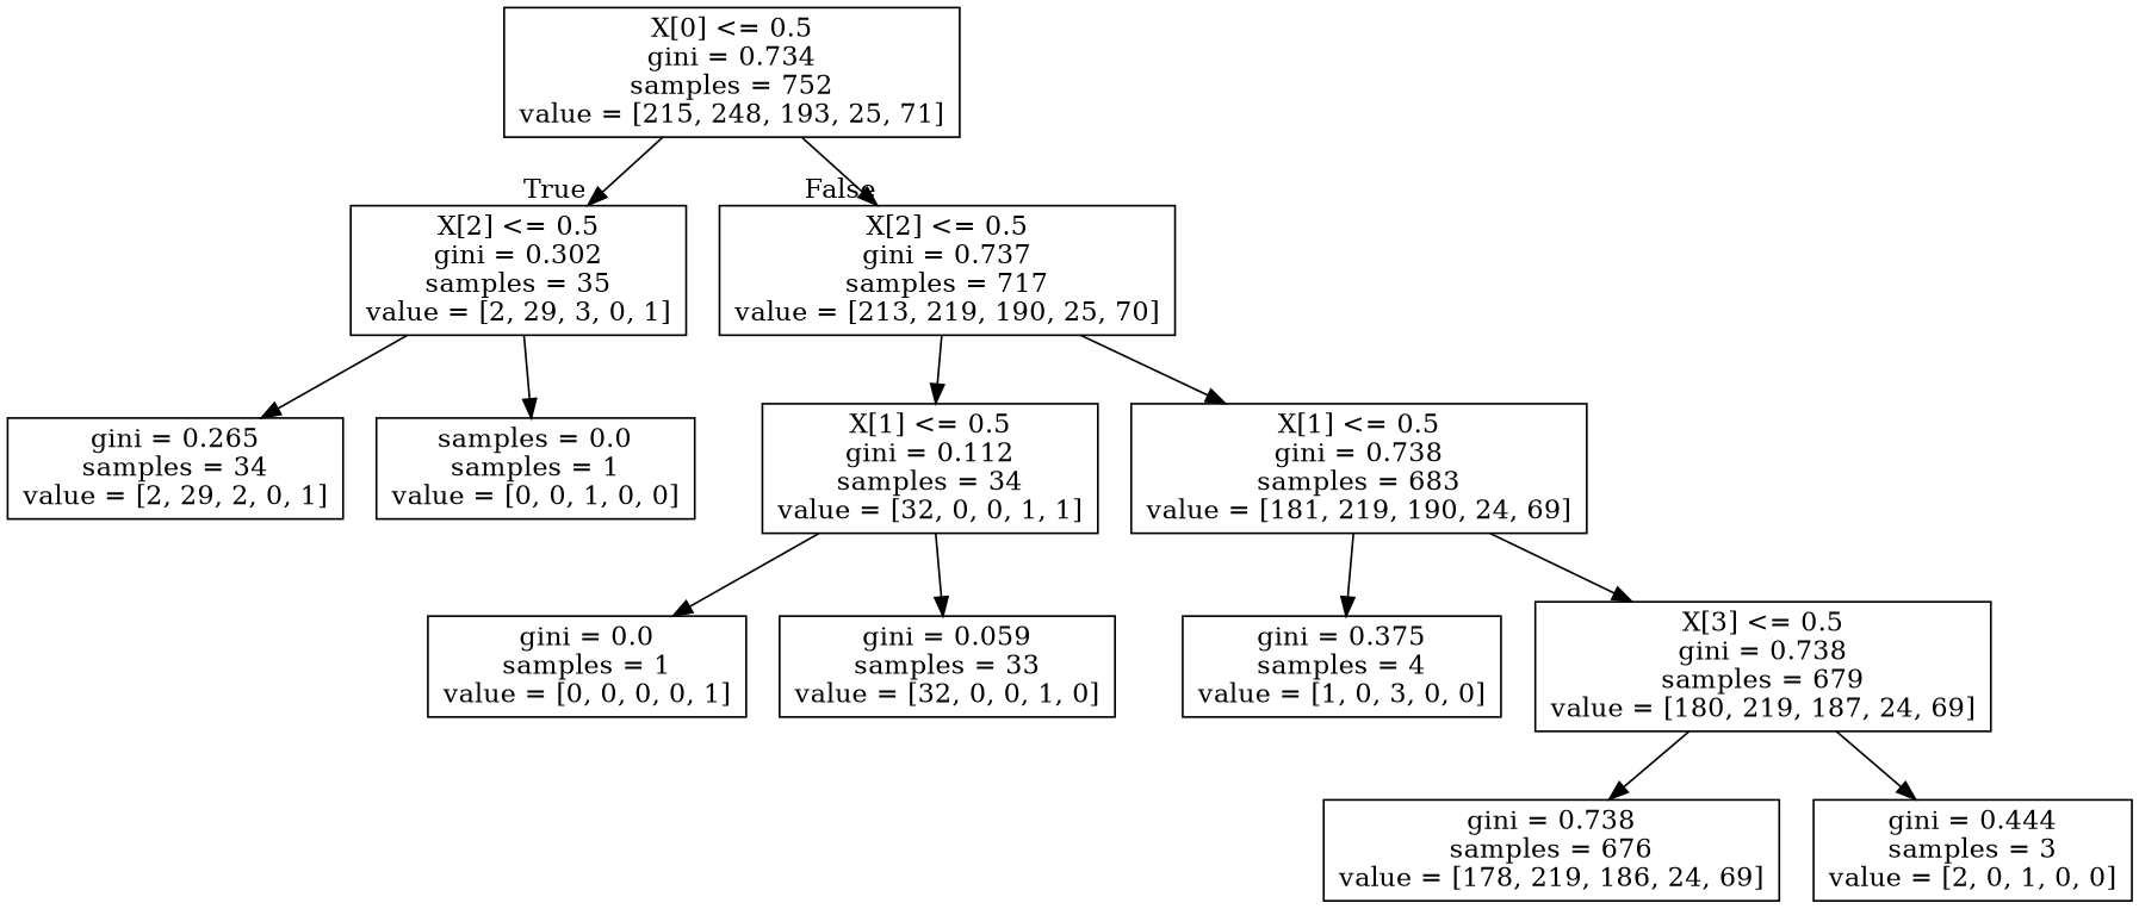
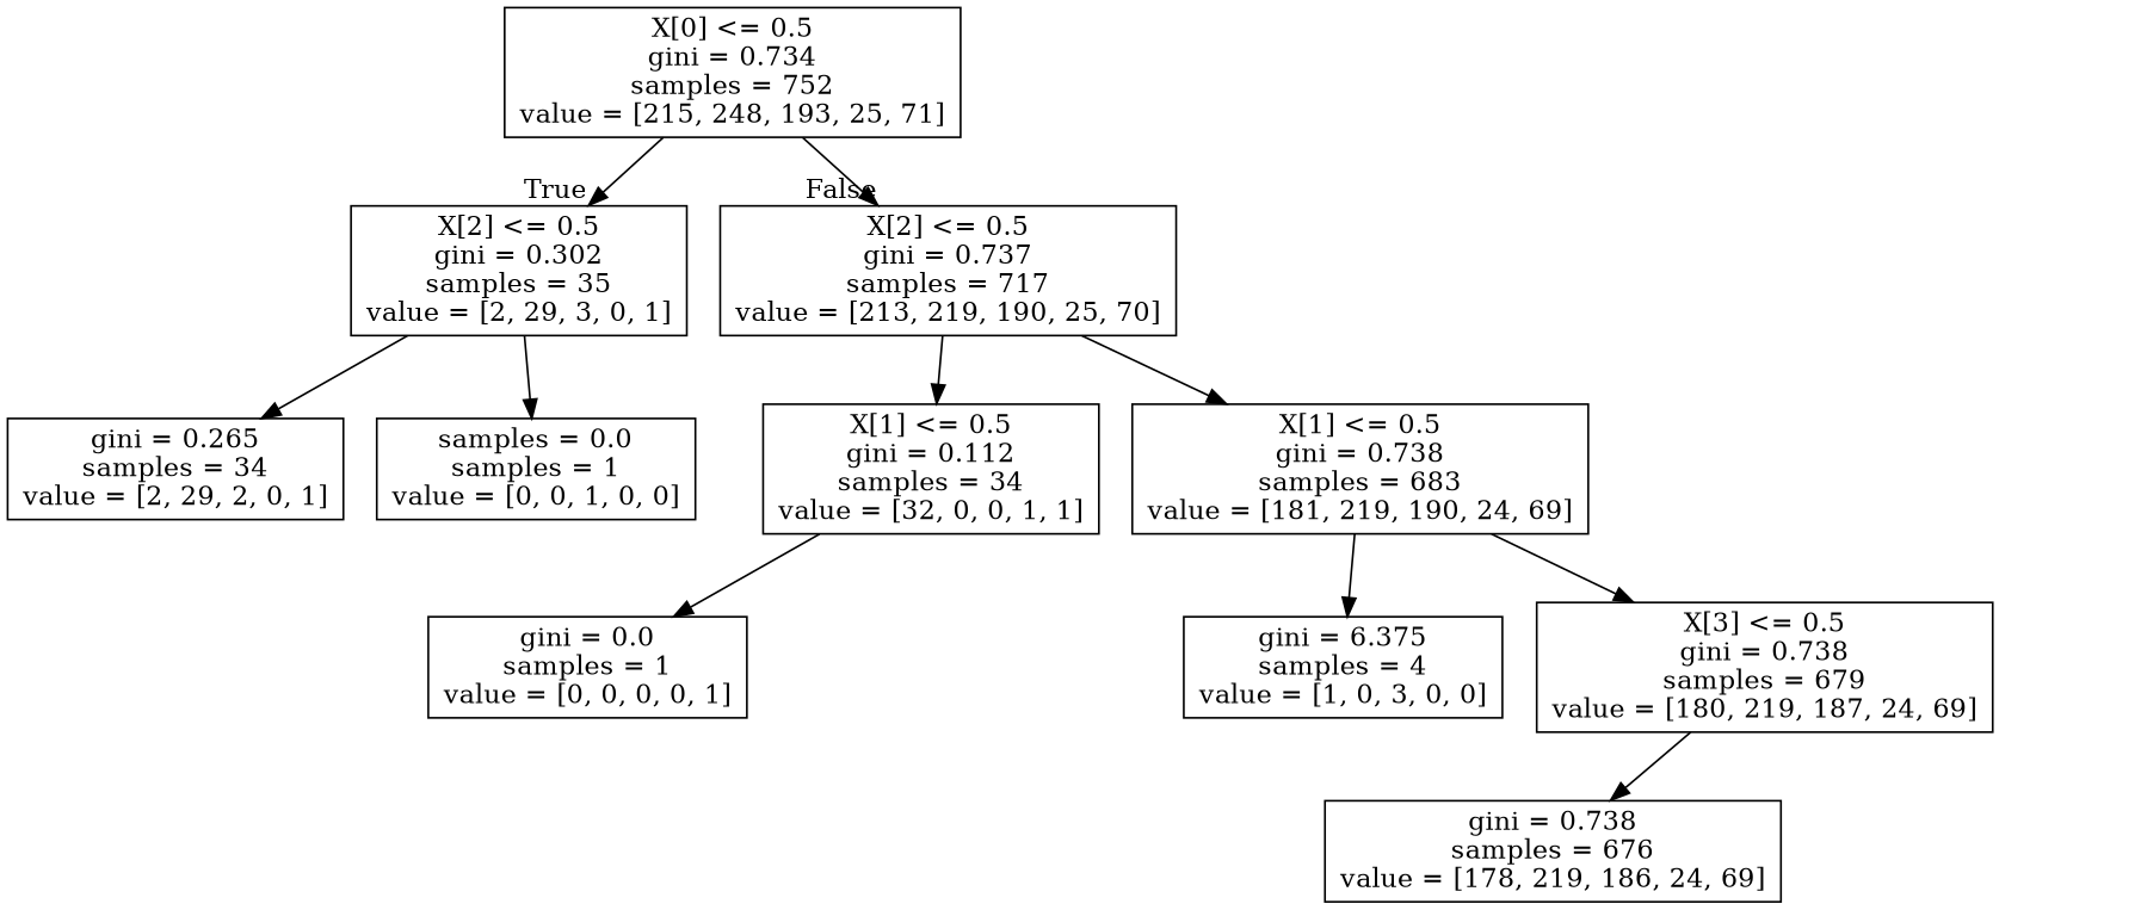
  digraph {
    node [shape=box]
    n1 [label="X[0] <= 0.5\ngini = 0.734\nsamples = 752\nvalue = [215, 248, 193, 25, 71]"]
    n2 [label="X[2] <= 0.5\ngini = 0.302\nsamples = 35\nvalue = [2, 29, 3, 0, 1]"]
    n3 [label="X[2] <= 0.5\ngini = 0.737\nsamples = 717\nvalue = [213, 219, 190, 25, 70]"]
    n4 [label="gini = 0.265\nsamples = 34\nvalue = [2, 29, 2, 0, 1]"]
    n5 [label="samples = 0.0\nsamples = 1\nvalue = [0, 0, 1, 0, 0]"]
    n6 [label="X[1] <= 0.5\ngini = 0.112\nsamples = 34\nvalue = [32, 0, 0, 1, 1]"]
    n7 [label="X[1] <= 0.5\ngini = 0.738\nsamples = 683\nvalue = [181, 219, 190, 24, 69]"]
    n8 [label="gini = 0.0\nsamples = 1\nvalue = [0, 0, 0, 0, 1]"]
-   n9 [label="gini = 0.059\nsamples = 33\nvalue = [32, 0, 0, 1, 0]"]
-   n10 [label="gini = 0.375\nsamples = 4\nvalue = [1, 0, 3, 0, 0]"]
+   n10 [label="gini = 6.375\nsamples = 4\nvalue = [1, 0, 3, 0, 0]"]
    n11 [label="X[3] <= 0.5\ngini = 0.738\nsamples = 679\nvalue = [180, 219, 187, 24, 69]"]
    n12 [label="gini = 0.738\nsamples = 676\nvalue = [178, 219, 186, 24, 69]"]
-   n13 [label="gini = 0.444\nsamples = 3\nvalue = [2, 0, 1, 0, 0]"]
    n1 -> n2 [headlabel=True labelangle=45 labeldistance=2.5]
    n1 -> n3 [headlabel=False labelangle=-45 labeldistance=2.5]
    n2 -> n4
    n2 -> n5
    n3 -> n6
    n3 -> n7
    n6 -> n8
-   n6 -> n9
    n7 -> n10
    n7 -> n11
    n11 -> n12
-   n11 -> n13
  }
